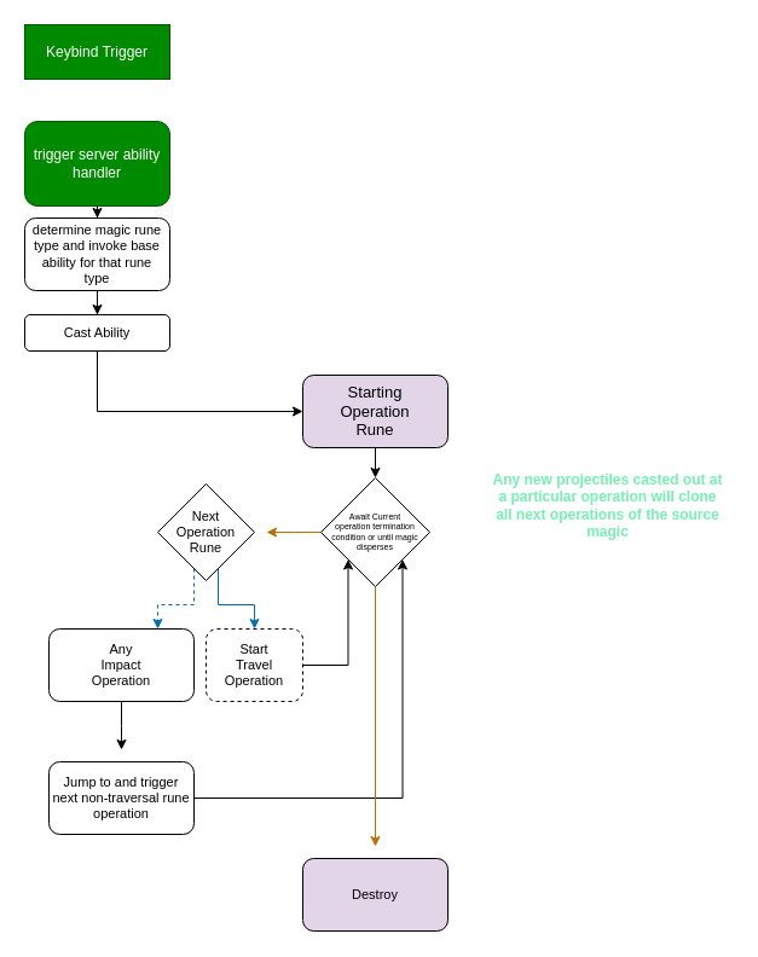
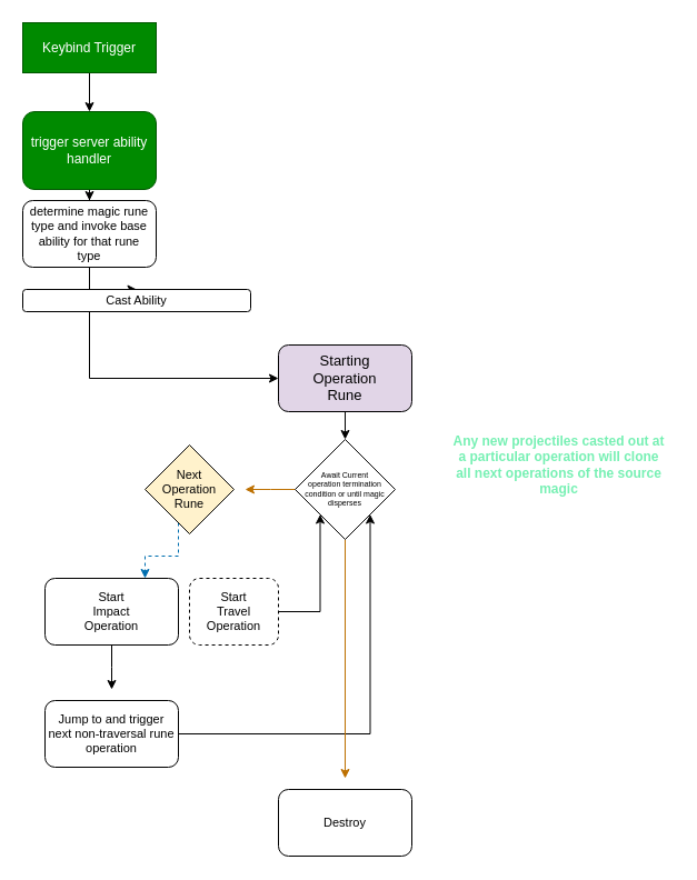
  <mxCell id="0" />
  <mxCell id="1" parent="0" />
+ <mxCell id="2" style="edgeStyle=orthogonalEdgeStyle;rounded=0;orthogonalLoop=1;jettySize=auto;html=1;entryX=0.5;entryY=0;entryDx=0;entryDy=0;fontSize=11;" edge="1" parent="1" source="3" target="5"><mxGeometry relative="1" as="geometry" /></mxCell>
  <mxCell id="3" value="Keybind Trigger" style="rounded=0;whiteSpace=wrap;html=1;fillColor=#008a00;fontColor=#ffffff;strokeColor=#005700;" vertex="1" parent="1"><mxGeometry x="20" y="20" width="120" height="45" as="geometry" /></mxCell>
  <mxCell id="4" style="edgeStyle=orthogonalEdgeStyle;rounded=0;orthogonalLoop=1;jettySize=auto;html=1;entryX=0.5;entryY=0;entryDx=0;entryDy=0;fontSize=11;" edge="1" parent="1" source="5" target="7"><mxGeometry relative="1" as="geometry" /></mxCell>
  <mxCell id="5" value="trigger server ability handler" style="rounded=1;whiteSpace=wrap;html=1;fillColor=#008a00;fontColor=#ffffff;strokeColor=#005700;" vertex="1" parent="1"><mxGeometry x="20" y="100" width="120" height="70" as="geometry" /></mxCell>
  <mxCell id="6" style="edgeStyle=orthogonalEdgeStyle;rounded=0;orthogonalLoop=1;jettySize=auto;html=1;entryX=0.5;entryY=0;entryDx=0;entryDy=0;fontSize=11;" edge="1" parent="1" source="7" target="9"><mxGeometry relative="1" as="geometry" /></mxCell>
  <mxCell id="7" value="determine magic rune type and invoke base ability for that rune type" style="rounded=1;spacing=0;spacingTop=5;spacingBottom=5;fontSize=11;whiteSpace=wrap;html=1;spacingLeft=5;spacingRight=5;" vertex="1" parent="1"><mxGeometry x="20" y="180" width="120" height="60" as="geometry" /></mxCell>
  <mxCell id="8" style="edgeStyle=orthogonalEdgeStyle;rounded=0;orthogonalLoop=1;jettySize=auto;html=1;fontSize=11;" edge="1" parent="1" source="9"><mxGeometry relative="1" as="geometry"><mxPoint x="250" y="340" as="targetPoint" /><Array as="points"><mxPoint x="80" y="340" /></Array></mxGeometry></mxCell>
- <mxCell id="9" value="Cast Ability" style="rounded=1;whiteSpace=wrap;html=1;fontSize=11;" vertex="1" parent="1"><mxGeometry x="20" y="260" width="120" height="30" as="geometry" /></mxCell>
+ <mxCell id="9" value="Cast Ability" style="rounded=1;whiteSpace=wrap;html=1;fontSize=11;" vertex="1" parent="1"><mxGeometry x="20" y="260" width="205" height="20" as="geometry" /></mxCell>
  <mxCell id="10" style="edgeStyle=orthogonalEdgeStyle;rounded=0;orthogonalLoop=1;jettySize=auto;html=1;fontSize=11;entryX=0;entryY=1;entryDx=0;entryDy=0;" edge="1" parent="1" source="11" target="24"><mxGeometry relative="1" as="geometry"><mxPoint x="270" y="480" as="targetPoint" /><Array as="points"><mxPoint x="287" y="550" /></Array></mxGeometry></mxCell>
  <mxCell id="11" value="Start&lt;br&gt;Travel Operation" style="rounded=1;whiteSpace=wrap;html=1;fontSize=11;dashed=1;" vertex="1" parent="1"><mxGeometry x="170" y="520" width="80" height="60" as="geometry" /></mxCell>
- <mxCell id="12" style="edgeStyle=orthogonalEdgeStyle;rounded=0;orthogonalLoop=1;jettySize=auto;html=1;fontSize=11;fillColor=#1ba1e2;strokeColor=#006EAF;entryX=0.5;entryY=0;entryDx=0;entryDy=0;" edge="1" parent="1" source="14" target="11"><mxGeometry relative="1" as="geometry"><mxPoint x="210" y="510" as="targetPoint" /><Array as="points"><mxPoint x="180" y="500" /><mxPoint x="210" y="500" /></Array></mxGeometry></mxCell>
  <mxCell id="13" style="edgeStyle=orthogonalEdgeStyle;rounded=0;orthogonalLoop=1;jettySize=auto;html=1;fontSize=11;fillColor=#1ba1e2;strokeColor=#006EAF;entryX=0.75;entryY=0;entryDx=0;entryDy=0;dashed=1;" edge="1" parent="1" source="14" target="16"><mxGeometry relative="1" as="geometry"><mxPoint x="130" y="510" as="targetPoint" /><Array as="points"><mxPoint x="160" y="500" /><mxPoint x="130" y="500" /></Array></mxGeometry></mxCell>
- <mxCell id="14" value="Next&lt;br&gt;Operation&lt;br&gt;Rune" style="rhombus;whiteSpace=wrap;html=1;fontSize=11;" vertex="1" parent="1"><mxGeometry x="130" y="400" width="80" height="80" as="geometry" /></mxCell>
+ <mxCell id="14" value="Next&lt;br&gt;Operation&lt;br&gt;Rune" style="rhombus;whiteSpace=wrap;html=1;fontSize=11;fillColor=#fff2cc;" vertex="1" parent="1"><mxGeometry x="130" y="400" width="80" height="80" as="geometry" /></mxCell>
  <mxCell id="15" style="edgeStyle=orthogonalEdgeStyle;rounded=0;orthogonalLoop=1;jettySize=auto;html=1;fontSize=11;" edge="1" parent="1" source="16"><mxGeometry relative="1" as="geometry"><mxPoint x="100" y="620" as="targetPoint" /></mxGeometry></mxCell>
- <mxCell id="16" value="Any&lt;br&gt;Impact&lt;br&gt;Operation" style="rounded=1;whiteSpace=wrap;html=1;fontSize=11;" vertex="1" parent="1"><mxGeometry x="40" y="520" width="120" height="60" as="geometry" /></mxCell>
+ <mxCell id="16" value="Start&lt;br&gt;Impact&lt;br&gt;Operation" style="rounded=1;whiteSpace=wrap;html=1;fontSize=11;" vertex="1" parent="1"><mxGeometry x="40" y="520" width="120" height="60" as="geometry" /></mxCell>
  <mxCell id="17" style="edgeStyle=orthogonalEdgeStyle;rounded=0;orthogonalLoop=1;jettySize=auto;html=1;entryX=1;entryY=1;entryDx=0;entryDy=0;fontSize=7;" edge="1" parent="1" source="18" target="24"><mxGeometry relative="1" as="geometry" /></mxCell>
  <mxCell id="18" value="Jump to and trigger next non-traversal rune operation" style="rounded=1;whiteSpace=wrap;html=1;fontSize=11;" vertex="1" parent="1"><mxGeometry x="40" y="630" width="120" height="60" as="geometry" /></mxCell>
  <mxCell id="19" style="edgeStyle=orthogonalEdgeStyle;rounded=0;orthogonalLoop=1;jettySize=auto;html=1;fontSize=11;fillColor=#f0a30a;strokeColor=#BD7000;exitX=0;exitY=0.5;exitDx=0;exitDy=0;" edge="1" parent="1" source="24"><mxGeometry relative="1" as="geometry"><mxPoint x="220" y="440" as="targetPoint" /><mxPoint x="250" y="440.029" as="sourcePoint" /></mxGeometry></mxCell>
  <mxCell id="20" style="edgeStyle=orthogonalEdgeStyle;rounded=0;orthogonalLoop=1;jettySize=auto;html=1;fontSize=11;fillColor=#f0a30a;strokeColor=#BD7000;exitX=0.5;exitY=1;exitDx=0;exitDy=0;" edge="1" parent="1" source="24"><mxGeometry relative="1" as="geometry"><mxPoint x="310" y="470" as="sourcePoint" /><mxPoint x="310" y="700" as="targetPoint" /><Array as="points" /></mxGeometry></mxCell>
- <mxCell id="21" value="Destroy" style="rounded=1;whiteSpace=wrap;html=1;fontSize=11;fillColor=#e1d5e7;" vertex="1" parent="1"><mxGeometry x="250" y="710" width="120" height="60" as="geometry" /></mxCell>
+ <mxCell id="21" value="Destroy" style="rounded=1;whiteSpace=wrap;html=1;fontSize=11;" vertex="1" parent="1"><mxGeometry x="250" y="710" width="120" height="60" as="geometry" /></mxCell>
  <mxCell id="22" style="edgeStyle=orthogonalEdgeStyle;rounded=0;orthogonalLoop=1;jettySize=auto;html=1;entryX=0.5;entryY=0;entryDx=0;entryDy=0;fontSize=10;exitX=0.5;exitY=1;exitDx=0;exitDy=0;" edge="1" parent="1" source="23" target="24"><mxGeometry relative="1" as="geometry"><mxPoint x="310" y="380" as="sourcePoint" /><mxPoint x="310" y="410" as="targetPoint" /></mxGeometry></mxCell>
  <mxCell id="23" value="Starting&lt;br style=&quot;font-size: 13px;&quot;&gt;Operation&lt;br style=&quot;font-size: 13px;&quot;&gt;Rune" style="rounded=1;whiteSpace=wrap;html=1;fontSize=13;fillColor=#e1d5e7;" vertex="1" parent="1"><mxGeometry x="250" y="310" width="120" height="60" as="geometry" /></mxCell>
  <mxCell id="24" value="&lt;font style=&quot;font-size: 7px;&quot;&gt;Await Current&lt;br style=&quot;font-size: 7px;&quot;&gt;operation termination condition or until magic disperses&lt;/font&gt;" style="rhombus;whiteSpace=wrap;html=1;fontSize=7;" vertex="1" parent="1"><mxGeometry x="265" y="395" width="90" height="90" as="geometry" /></mxCell>
  <mxCell id="25" value="Any new projectiles casted out at a particular operation will clone all next operations of the source magic" style="text;html=1;strokeColor=none;fillColor=none;align=center;verticalAlign=middle;whiteSpace=wrap;rounded=0;fontSize=12;fontColor=#76F0B3;fontStyle=1;spacingTop=5;spacingBottom=5;spacingRight=5;spacingLeft=5;" vertex="1" parent="1"><mxGeometry x="400" y="380" width="205" height="75" as="geometry" /></mxCell>
